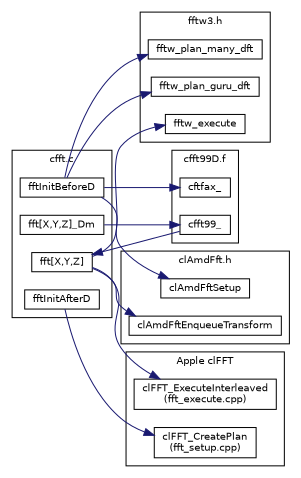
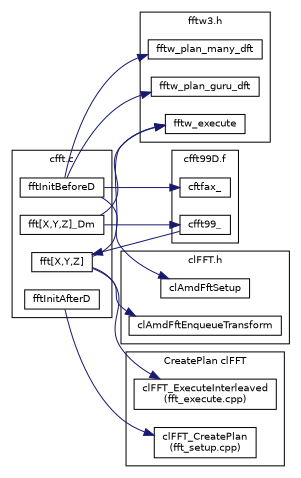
  digraph {
    fontname=Helvetica
    fontsize=10
    rankdir=LR
    ranksep=.35
    node [fontname=Helvetica fontsize=10 shape=box]
    edge [color=midnightblue]
    fftInitBeforeD [height=0.2 width=0.4]
    "fft[X,Y,Z]_Dm" [height=0.2 width=0.4]
    fftInitAfterD [height=0.2 width=0.4]
    "fft[X,Y,Z]" [height=0.2 width=0.4]
    fftw_plan_many_dft [height=0.2 width=0.4]
    fftw_plan_guru_dft [height=0.2 width=0.4]
    fftw_execute [height=0.2 width=0.4]
    cftfax_ [height=0.2 width=0.4]
    cfft99_ [height=0.2 width=0.4]
    n10 [height=0.2 label="clFFT_CreatePlan\n(fft_setup.cpp)" width=0.4]
    n11 [height=0.2 label="clFFT_ExecuteInterleaved\n(fft_execute.cpp)" width=0.4]
    clAmdFftSetup [height=0.2 width=0.4]
    clAmdFftEnqueueTransform [height=0.2 width=0.4]
    subgraph cluster_1 {
      label="cfft.c"
      fftInitBeforeD
      "fft[X,Y,Z]_Dm"
      fftInitAfterD
      "fft[X,Y,Z]"
    }
    subgraph cluster_2 {
      label="fftw3.h"
      fftw_plan_many_dft
      fftw_plan_guru_dft
      fftw_execute
    }
    subgraph cluster_3 {
      label="cfft99D.f"
      cftfax_
      cfft99_
    }
    subgraph cluster_4 {
-     label="Apple clFFT"
+     label="CreatePlan clFFT"
      n10
      n11
    }
    subgraph cluster_5 {
-     label="clAmdFft.h"
+     label="clFFT.h"
      clAmdFftSetup
      clAmdFftEnqueueTransform
    }
    fftInitBeforeD -> fftw_plan_many_dft
    fftInitBeforeD -> fftw_plan_guru_dft
    fftInitBeforeD -> cftfax_
    fftInitBeforeD -> clAmdFftSetup
+   "fft[X,Y,Z]_Dm" -> fftw_execute
    "fft[X,Y,Z]_Dm" -> cfft99_
    fftInitAfterD -> n10
    "fft[X,Y,Z]" -> fftw_execute
    "fft[X,Y,Z]" -> n11
    "fft[X,Y,Z]" -> clAmdFftEnqueueTransform
    cfft99_ -> "fft[X,Y,Z]"
  }
